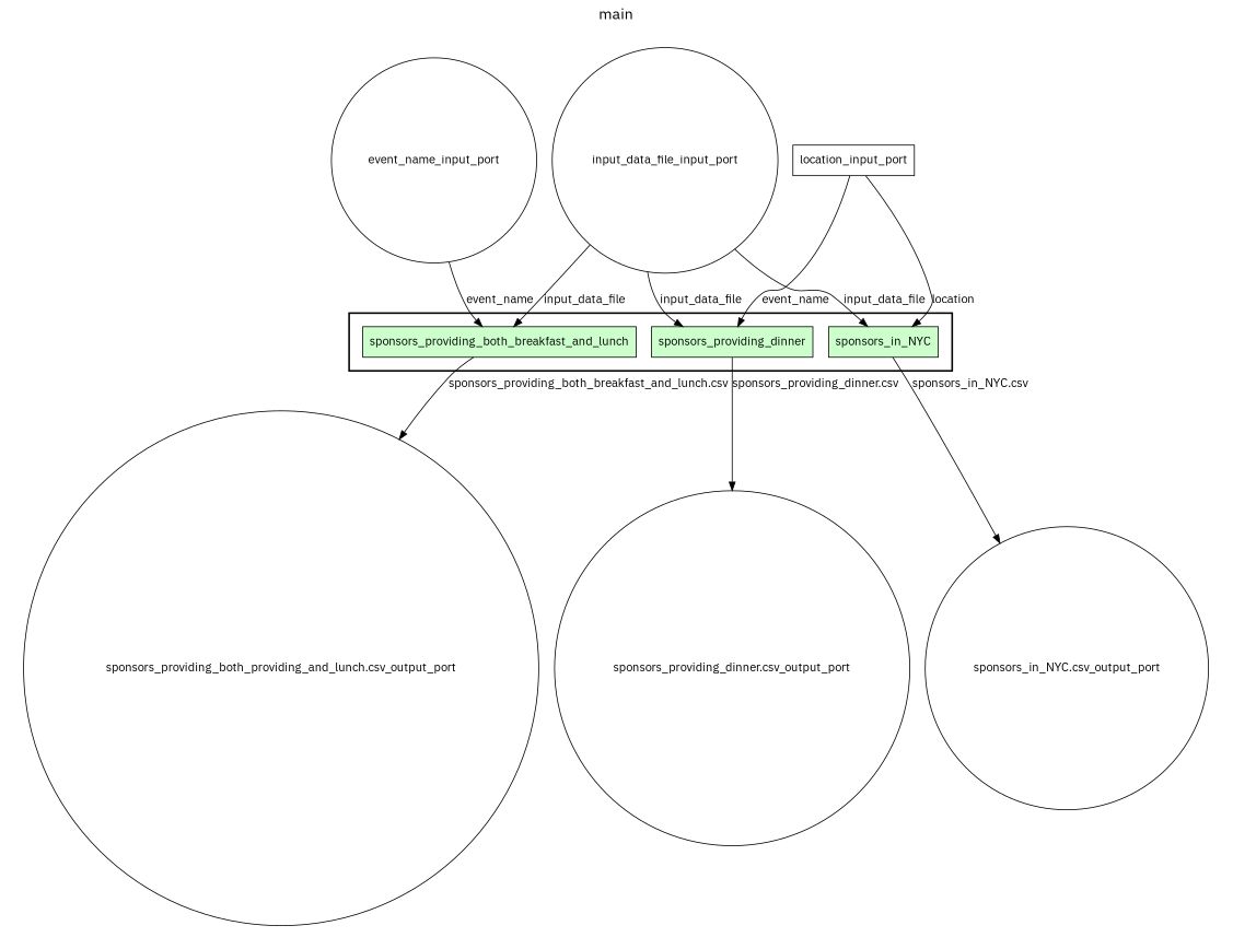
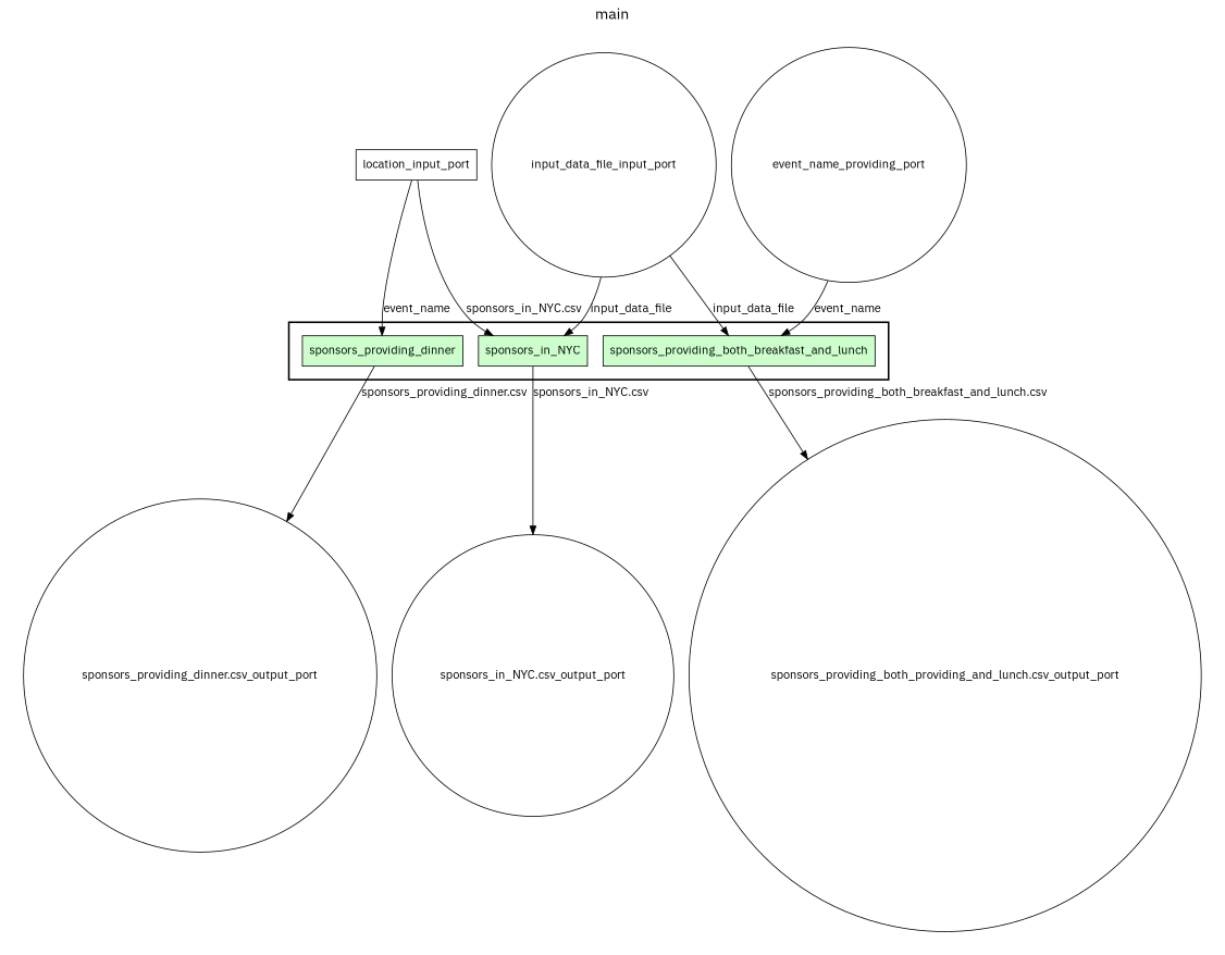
  digraph {
    fontname="IBM Plex Sans"
    fontsize=18
    label=main
    labelloc=t
    rankdir=TB
    node [fillcolor="#FFFFFF" fontname="IBM Plex Sans" peripheries=1 shape=circle style=filled]
    edge [fontname="IBM Plex Sans"]
    sponsors_providing_dinner [fillcolor="#CCFFCC" shape=box]
    sponsors_providing_both_breakfast_and_lunch [fillcolor="#CCFFCC" shape=box]
    sponsors_in_NYC [fillcolor="#CCFFCC" shape=box]
-   event_name_input_port [width=0.2]
+   event_name_input_port [width=0.2 label=event_name_providing_port]
    location_input_port [shape=box width=0.2]
    input_data_file_input_port [width=0.2]
    "sponsors_providing_dinner.csv_output_port" [width=0.2]
    n8 [label="sponsors_providing_both_providing_and_lunch.csv_output_port" width=0.2]
    "sponsors_in_NYC.csv_output_port" [width=0.2]
    subgraph cluster_1 {
      color=black
      label=""
      penwidth=2
      subgraph cluster_2 {
        color=white
        label=""
        penwidth=2
        sponsors_providing_dinner
        sponsors_providing_both_breakfast_and_lunch
        sponsors_in_NYC
      }
    }
    subgraph cluster_3 {
      color=white
      label=""
      subgraph cluster_4 {
        color=white
        label=""
        event_name_input_port
        location_input_port
        input_data_file_input_port
      }
    }
    subgraph cluster_5 {
      color=white
      label=""
      subgraph cluster_6 {
        color=white
        label=""
        "sponsors_providing_dinner.csv_output_port"
        n8
        "sponsors_in_NYC.csv_output_port"
      }
    }
    sponsors_providing_dinner -> "sponsors_providing_dinner.csv_output_port" [label="sponsors_providing_dinner.csv"]
    sponsors_providing_both_breakfast_and_lunch -> n8 [label="sponsors_providing_both_breakfast_and_lunch.csv"]
    sponsors_in_NYC -> "sponsors_in_NYC.csv_output_port" [label="sponsors_in_NYC.csv"]
    event_name_input_port -> sponsors_providing_both_breakfast_and_lunch [label=event_name]
    location_input_port -> sponsors_providing_dinner [label=event_name]
-   location_input_port -> sponsors_in_NYC [label=location]
-   input_data_file_input_port -> sponsors_providing_dinner [label=input_data_file]
+   location_input_port -> sponsors_in_NYC [label="sponsors_in_NYC.csv"]
    input_data_file_input_port -> sponsors_providing_both_breakfast_and_lunch [label=input_data_file]
    input_data_file_input_port -> sponsors_in_NYC [label=input_data_file]
  }
